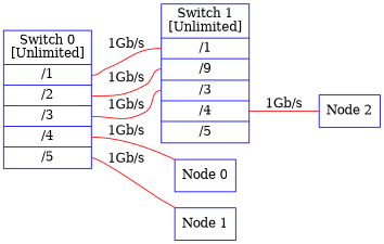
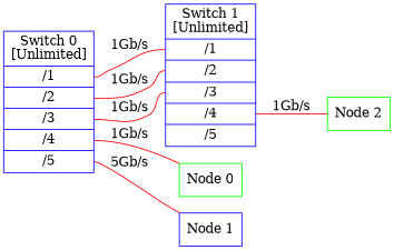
  digraph {
    rankdir=LR
    node [color=blue shape=box]
    edge [arrowhead=none color=red tailport=p4]
-   n1 [label="Node 0"]
+   n1 [color=green label="Node 0"]
    n2 [label="Node 1"]
-   n3 [label="Node 2"]
+   n3 [color=green label="Node 2"]
    n4 [label="Switch 0\n[Unlimited]|<p1>/1|<p2>/2|<p3>/3|<p4>/4|<p5>/5" shape=record]
-   n5 [label="Switch 1\n[Unlimited]|<p1>/1|<p2>/9|<p3>/3|<p4>/4|<p5>/5" shape=record]
+   n5 [label="Switch 1\n[Unlimited]|<p1>/1|<p2>/2|<p3>/3|<p4>/4|<p5>/5" shape=record]
    n4 -> n1 [label="1Gb/s"]
-   n4 -> n2 [label="1Gb/s" tailport=p5]
+   n4 -> n2 [label="5Gb/s" tailport=p5]
    n4 -> n5 [headport=p1 label="1Gb/s" tailport=p1]
    n4 -> n5 [headport=p2 label="1Gb/s" tailport=p2]
    n4 -> n5 [headport=p3 label="1Gb/s" tailport=p3]
    n5 -> n3 [label="1Gb/s"]
  }
